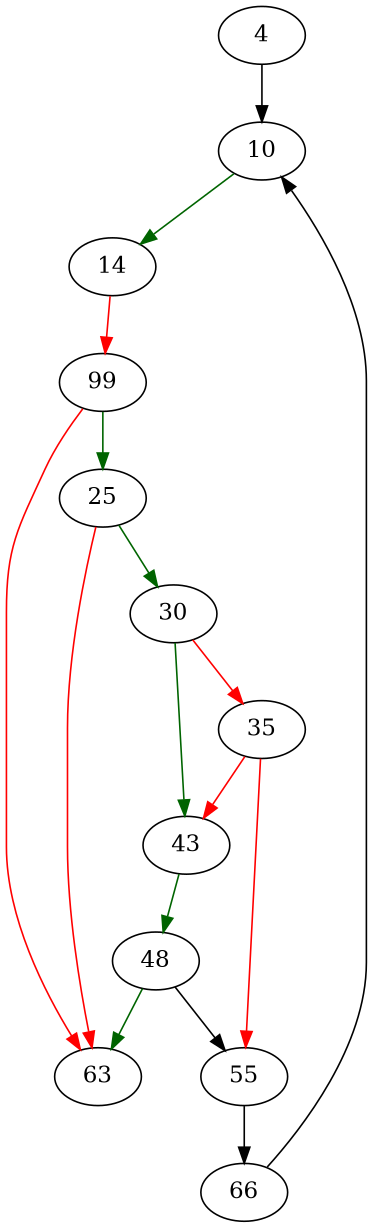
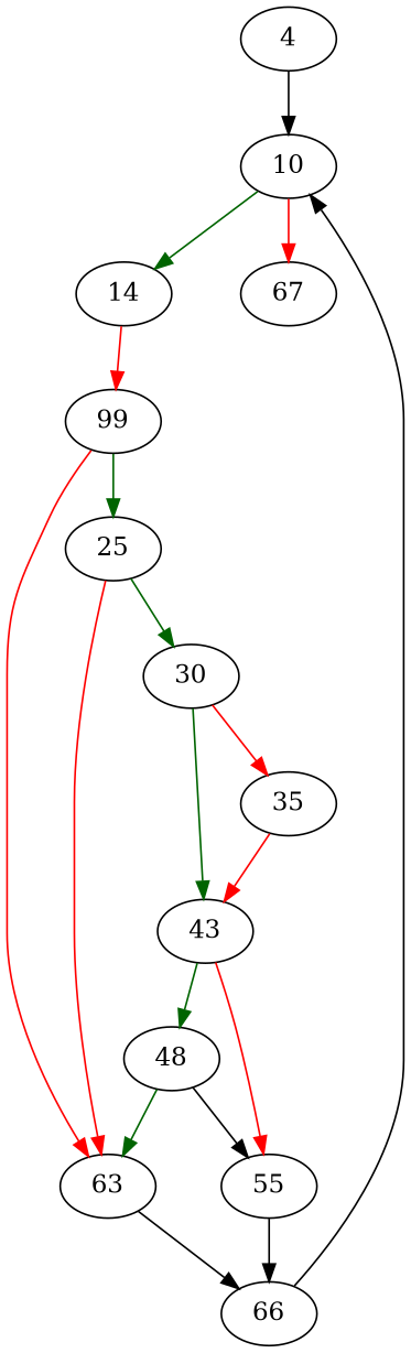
  strict digraph {
    edge [color=red cond=false]
    4 [entry=true]
    10
    14
+   67
    n5 [label=99]
    43
    48
    55
    25
    63
    66
    30
    35
    4 -> 10 [color="" cond=""]
    10 -> 14 [color=darkgreen cond=true]
+   10 -> 67
    14 -> n5
    n5 -> 25 [color=darkgreen cond=true]
    n5 -> 63
    43 -> 48 [color=darkgreen cond=true]
-   35 -> 55
+   43 -> 55
    48 -> 55 [color="" cond=""]
    48 -> 63 [color=darkgreen cond=true]
    55 -> 66 [color="" cond=""]
    25 -> 63
    25 -> 30 [color=darkgreen cond=true]
+   63 -> 66 [color="" cond=""]
    66 -> 10 [color="" cond=""]
    30 -> 43 [color=darkgreen cond=true]
    30 -> 35
    35 -> 43
  }
